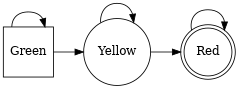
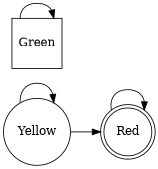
  digraph {
    rankdir=LR
    Red [shape=doublecircle]
    Green [shape=square]
    Yellow [shape=circle]
    Red -> Red
    Green -> Green
-   Green -> Yellow
    Yellow -> Red
    Yellow -> Yellow
  }
